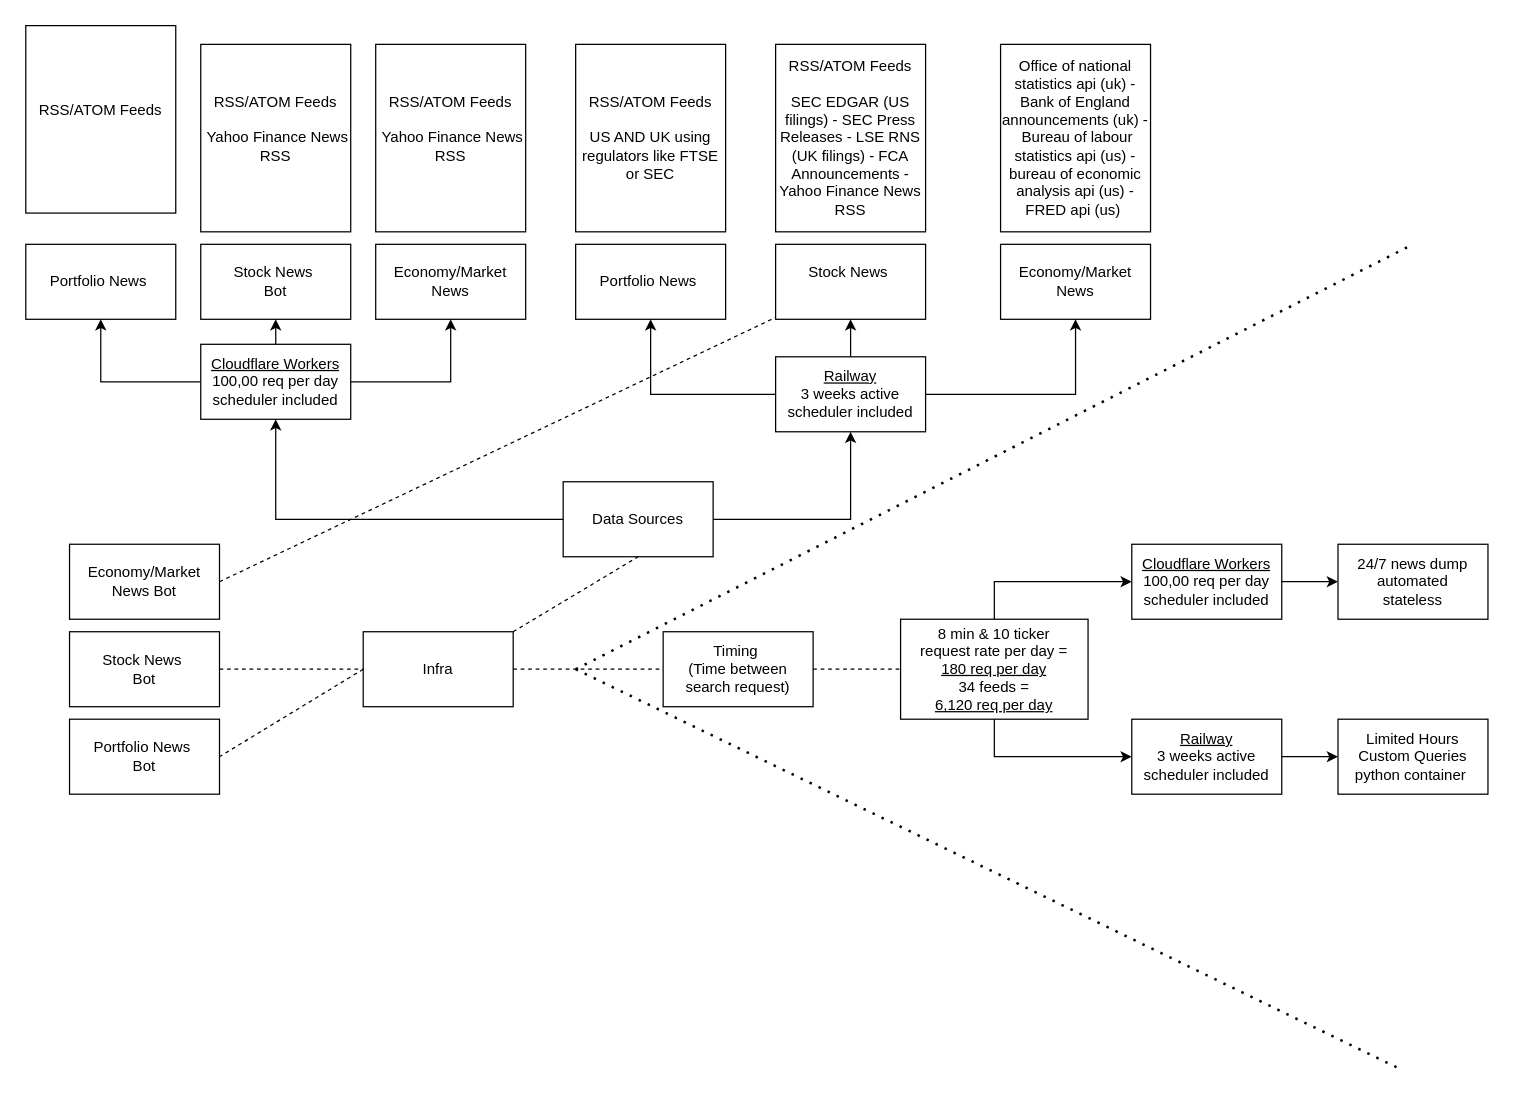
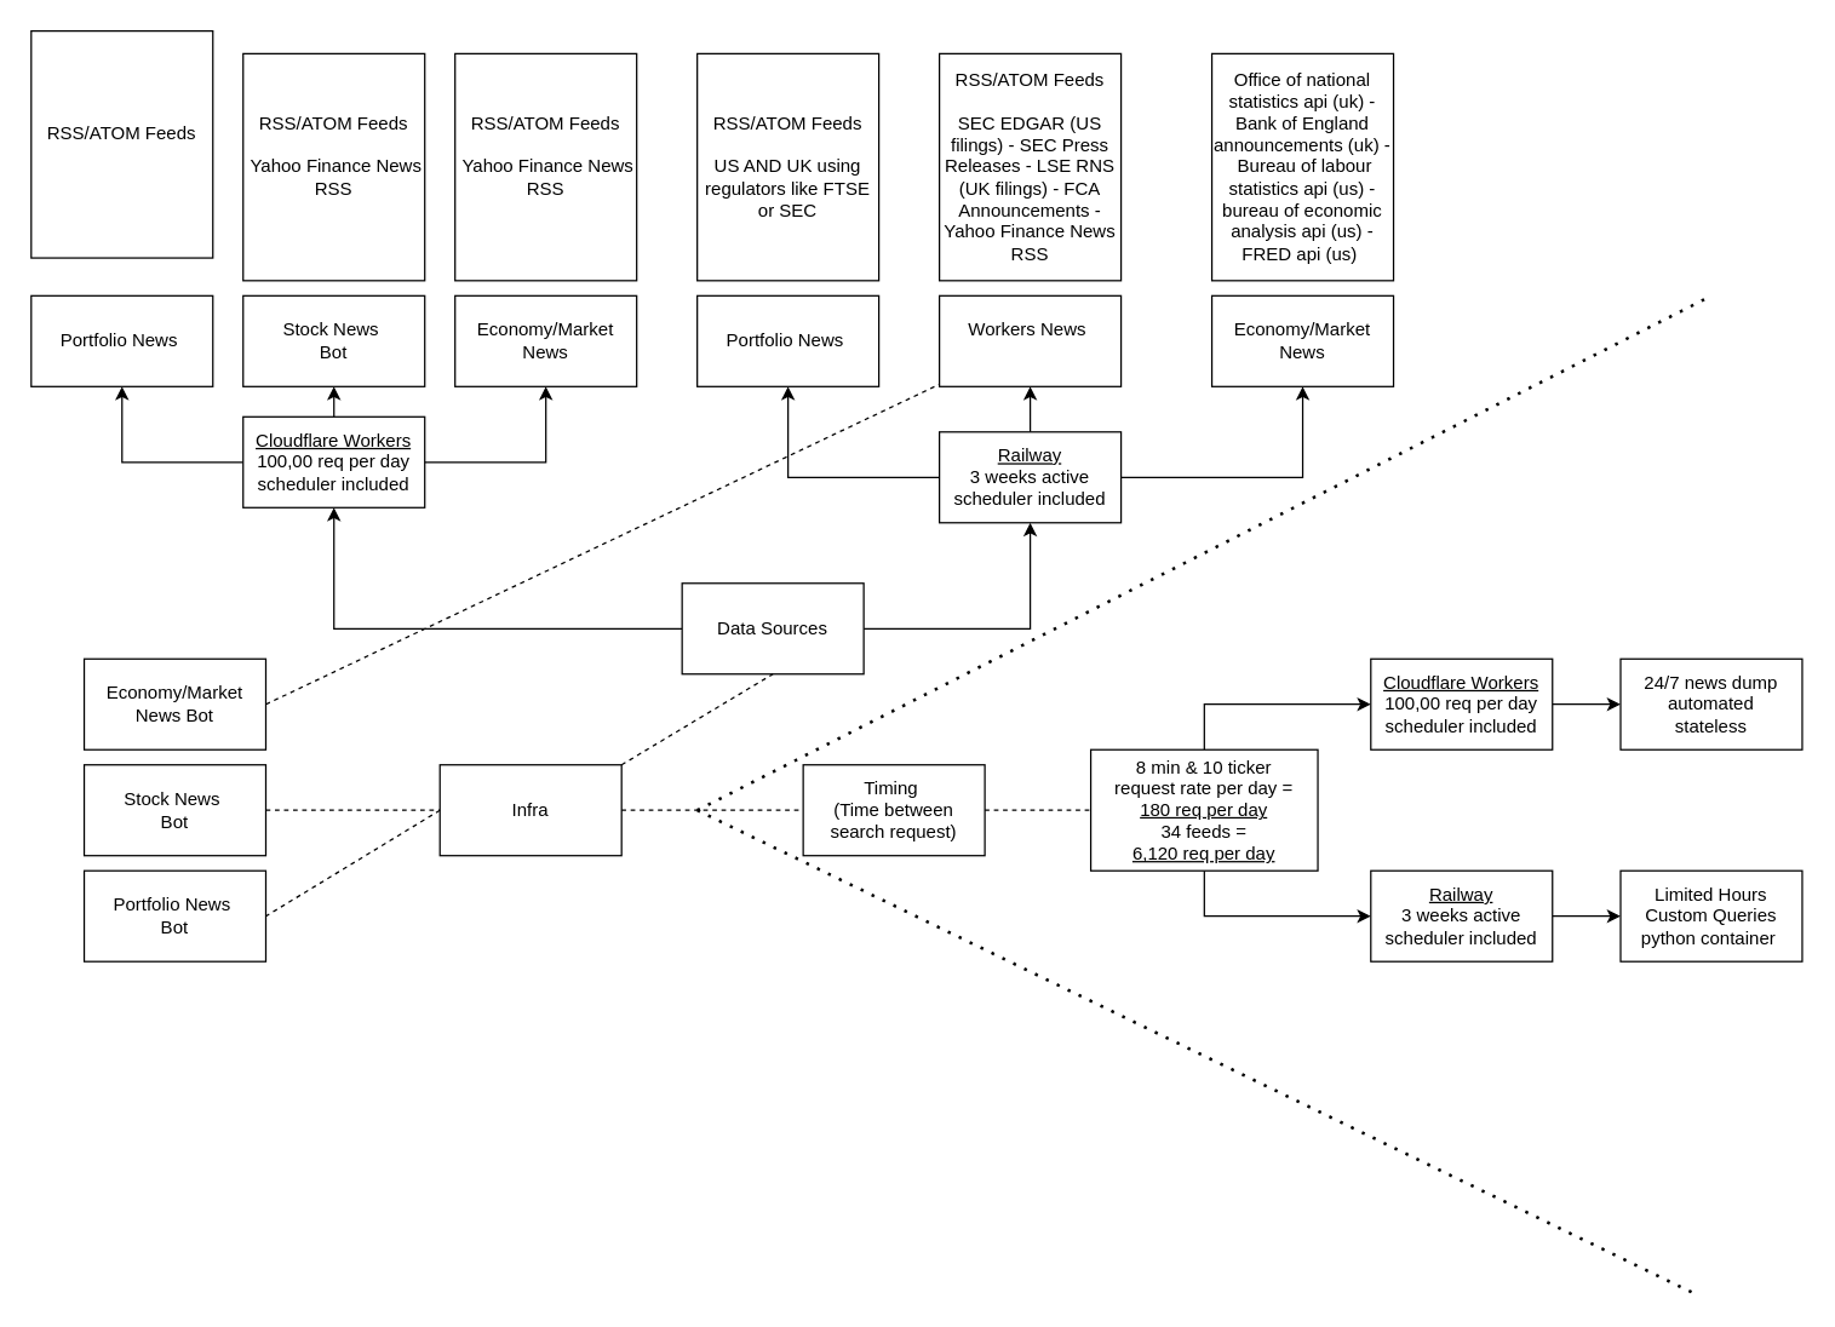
  <mxCell id="0" />
  <mxCell id="1" parent="0" />
  <mxCell id="2" value="Stock News&amp;nbsp;&lt;div&gt;Bot&lt;/div&gt;" style="rounded=0;whiteSpace=wrap;html=1;" parent="1" vertex="1"><mxGeometry x="55" y="505" width="120" height="60" as="geometry" /></mxCell>
  <mxCell id="3" value="" style="endArrow=none;dashed=1;html=1;rounded=0;exitX=1;exitY=0.5;exitDx=0;exitDy=0;" parent="1" source="2" edge="1"><mxGeometry width="50" height="50" relative="1" as="geometry"><mxPoint x="260" y="565" as="sourcePoint" /><mxPoint x="290" y="535" as="targetPoint" /></mxGeometry></mxCell>
  <mxCell id="4" value="Infra" style="rounded=0;whiteSpace=wrap;html=1;" parent="1" vertex="1"><mxGeometry x="290" y="505" width="120" height="60" as="geometry" /></mxCell>
  <mxCell id="5" value="Timing&amp;nbsp;&lt;div&gt;(Time between&lt;/div&gt;&lt;div&gt;search request)&lt;/div&gt;" style="rounded=0;whiteSpace=wrap;html=1;" parent="1" vertex="1"><mxGeometry x="530" y="505" width="120" height="60" as="geometry" /></mxCell>
  <mxCell id="6" value="" style="endArrow=none;dashed=1;html=1;rounded=0;entryX=0;entryY=0.5;entryDx=0;entryDy=0;exitX=1;exitY=0.5;exitDx=0;exitDy=0;" parent="1" source="4" target="5" edge="1"><mxGeometry width="50" height="50" relative="1" as="geometry"><mxPoint x="550" y="745" as="sourcePoint" /><mxPoint x="600" y="695" as="targetPoint" /></mxGeometry></mxCell>
  <mxCell id="7" style="edgeStyle=orthogonalEdgeStyle;rounded=0;orthogonalLoop=1;jettySize=auto;html=1;entryX=0;entryY=0.5;entryDx=0;entryDy=0;exitX=0.5;exitY=0;exitDx=0;exitDy=0;" edge="1" parent="1" source="9" target="12"><mxGeometry relative="1" as="geometry" /></mxCell>
  <mxCell id="8" style="edgeStyle=orthogonalEdgeStyle;rounded=0;orthogonalLoop=1;jettySize=auto;html=1;entryX=0;entryY=0.5;entryDx=0;entryDy=0;exitX=0.5;exitY=1;exitDx=0;exitDy=0;" edge="1" parent="1" source="9" target="14"><mxGeometry relative="1" as="geometry" /></mxCell>
  <mxCell id="9" value="8 min &amp;amp; 10 ticker&lt;div&gt;request rate per day =&lt;div&gt;&lt;u&gt;180 req per day&lt;/u&gt;&lt;br&gt;&lt;div&gt;34 feeds =&lt;/div&gt;&lt;/div&gt;&lt;/div&gt;&lt;div&gt;&lt;u&gt;6,120 req per day&lt;/u&gt;&lt;/div&gt;" style="rounded=0;whiteSpace=wrap;html=1;" vertex="1" parent="1"><mxGeometry x="720" y="495" width="150" height="80" as="geometry" /></mxCell>
  <mxCell id="10" value="" style="endArrow=none;dashed=1;html=1;rounded=0;entryX=0;entryY=0.5;entryDx=0;entryDy=0;exitX=1;exitY=0.5;exitDx=0;exitDy=0;" edge="1" parent="1" source="5" target="9"><mxGeometry width="50" height="50" relative="1" as="geometry"><mxPoint x="580" y="595" as="sourcePoint" /><mxPoint x="700" y="595" as="targetPoint" /></mxGeometry></mxCell>
  <mxCell id="11" style="edgeStyle=orthogonalEdgeStyle;rounded=0;orthogonalLoop=1;jettySize=auto;html=1;exitX=1;exitY=0.5;exitDx=0;exitDy=0;entryX=0;entryY=0.5;entryDx=0;entryDy=0;" edge="1" parent="1" source="12" target="15"><mxGeometry relative="1" as="geometry" /></mxCell>
  <mxCell id="12" value="&lt;u&gt;Cloudflare Workers&lt;/u&gt;&lt;div&gt;100,00 req per day&lt;/div&gt;&lt;div&gt;scheduler included&lt;/div&gt;" style="rounded=0;whiteSpace=wrap;html=1;" vertex="1" parent="1"><mxGeometry x="905" y="435" width="120" height="60" as="geometry" /></mxCell>
  <mxCell id="13" style="edgeStyle=orthogonalEdgeStyle;rounded=0;orthogonalLoop=1;jettySize=auto;html=1;exitX=1;exitY=0.5;exitDx=0;exitDy=0;entryX=0;entryY=0.5;entryDx=0;entryDy=0;" edge="1" parent="1" source="14" target="16"><mxGeometry relative="1" as="geometry" /></mxCell>
  <mxCell id="14" value="&lt;u&gt;Railway&lt;/u&gt;&lt;div&gt;3 weeks active&lt;/div&gt;&lt;div&gt;scheduler included&lt;/div&gt;" style="rounded=0;whiteSpace=wrap;html=1;" vertex="1" parent="1"><mxGeometry x="905" y="575" width="120" height="60" as="geometry" /></mxCell>
  <mxCell id="15" value="24/7 news dump&lt;div&gt;automated&lt;/div&gt;&lt;div&gt;stateless&lt;/div&gt;" style="rounded=0;whiteSpace=wrap;html=1;" vertex="1" parent="1"><mxGeometry x="1070" y="435" width="120" height="60" as="geometry" /></mxCell>
  <mxCell id="16" value="Limited Hours&lt;div&gt;Custom Queries&lt;/div&gt;&lt;div&gt;python container&amp;nbsp;&lt;/div&gt;" style="rounded=0;whiteSpace=wrap;html=1;" vertex="1" parent="1"><mxGeometry x="1070" y="575" width="120" height="60" as="geometry" /></mxCell>
  <mxCell id="17" value="" style="endArrow=none;dashed=1;html=1;dashPattern=1 3;strokeWidth=2;rounded=0;" edge="1" parent="1"><mxGeometry width="50" height="50" relative="1" as="geometry"><mxPoint x="460" y="535" as="sourcePoint" /><mxPoint x="1130" y="195" as="targetPoint" /></mxGeometry></mxCell>
  <mxCell id="18" value="" style="endArrow=none;dashed=1;html=1;dashPattern=1 3;strokeWidth=2;rounded=0;" edge="1" parent="1"><mxGeometry width="50" height="50" relative="1" as="geometry"><mxPoint x="460" y="535" as="sourcePoint" /><mxPoint x="1120" y="855" as="targetPoint" /></mxGeometry></mxCell>
  <mxCell id="19" value="Economy/Market News Bot" style="rounded=0;whiteSpace=wrap;html=1;" vertex="1" parent="1"><mxGeometry x="55" y="435" width="120" height="60" as="geometry" /></mxCell>
  <mxCell id="20" value="Portfolio News&amp;nbsp;&lt;div&gt;Bot&lt;/div&gt;" style="rounded=0;whiteSpace=wrap;html=1;" vertex="1" parent="1"><mxGeometry x="55" y="575" width="120" height="60" as="geometry" /></mxCell>
  <mxCell id="21" value="" style="endArrow=none;dashed=1;html=1;rounded=0;exitX=1;exitY=0.5;exitDx=0;exitDy=0;" edge="1" parent="1" source="19" target="35"><mxGeometry width="50" height="50" relative="1" as="geometry"><mxPoint x="210" y="525" as="sourcePoint" /><mxPoint x="325" y="525" as="targetPoint" /></mxGeometry></mxCell>
  <mxCell id="22" value="" style="endArrow=none;dashed=1;html=1;rounded=0;exitX=0;exitY=0.5;exitDx=0;exitDy=0;entryX=1;entryY=0.5;entryDx=0;entryDy=0;" edge="1" parent="1" source="4" target="20"><mxGeometry width="50" height="50" relative="1" as="geometry"><mxPoint x="250" y="535" as="sourcePoint" /><mxPoint x="370" y="635" as="targetPoint" /></mxGeometry></mxCell>
  <mxCell id="23" style="edgeStyle=orthogonalEdgeStyle;rounded=0;orthogonalLoop=1;jettySize=auto;html=1;entryX=0.5;entryY=1;entryDx=0;entryDy=0;" edge="1" parent="1" source="25" target="30"><mxGeometry relative="1" as="geometry" /></mxCell>
  <mxCell id="24" style="edgeStyle=orthogonalEdgeStyle;rounded=0;orthogonalLoop=1;jettySize=auto;html=1;entryX=0.5;entryY=1;entryDx=0;entryDy=0;exitX=1;exitY=0.5;exitDx=0;exitDy=0;" edge="1" parent="1" source="25" target="34"><mxGeometry relative="1" as="geometry" /></mxCell>
  <mxCell id="25" value="Data Sources" style="rounded=0;whiteSpace=wrap;html=1;" vertex="1" parent="1"><mxGeometry x="450" y="385" width="120" height="60" as="geometry" /></mxCell>
  <mxCell id="26" value="" style="endArrow=none;dashed=1;html=1;rounded=0;entryX=0.5;entryY=1;entryDx=0;entryDy=0;exitX=1;exitY=0;exitDx=0;exitDy=0;" edge="1" parent="1" source="4" target="25"><mxGeometry width="50" height="50" relative="1" as="geometry"><mxPoint x="440" y="535" as="sourcePoint" /><mxPoint x="560" y="535" as="targetPoint" /></mxGeometry></mxCell>
  <mxCell id="27" style="edgeStyle=orthogonalEdgeStyle;rounded=0;orthogonalLoop=1;jettySize=auto;html=1;entryX=0.5;entryY=1;entryDx=0;entryDy=0;exitX=1;exitY=0.5;exitDx=0;exitDy=0;" edge="1" parent="1" source="30" target="38"><mxGeometry relative="1" as="geometry" /></mxCell>
  <mxCell id="28" style="edgeStyle=orthogonalEdgeStyle;rounded=0;orthogonalLoop=1;jettySize=auto;html=1;entryX=0.5;entryY=1;entryDx=0;entryDy=0;" edge="1" parent="1" source="30" target="40"><mxGeometry relative="1" as="geometry" /></mxCell>
  <mxCell id="29" style="edgeStyle=orthogonalEdgeStyle;rounded=0;orthogonalLoop=1;jettySize=auto;html=1;exitX=0.5;exitY=0;exitDx=0;exitDy=0;entryX=0.5;entryY=1;entryDx=0;entryDy=0;" edge="1" parent="1" source="30" target="39"><mxGeometry relative="1" as="geometry" /></mxCell>
  <mxCell id="30" value="&lt;u&gt;Cloudflare Workers&lt;/u&gt;&lt;div&gt;100,00 req per day&lt;/div&gt;&lt;div&gt;scheduler included&lt;/div&gt;" style="rounded=0;whiteSpace=wrap;html=1;" vertex="1" parent="1"><mxGeometry x="160" y="275" width="120" height="60" as="geometry" /></mxCell>
  <mxCell id="31" style="edgeStyle=orthogonalEdgeStyle;rounded=0;orthogonalLoop=1;jettySize=auto;html=1;entryX=0.5;entryY=1;entryDx=0;entryDy=0;" edge="1" parent="1" source="34" target="37"><mxGeometry relative="1" as="geometry" /></mxCell>
  <mxCell id="32" style="edgeStyle=orthogonalEdgeStyle;rounded=0;orthogonalLoop=1;jettySize=auto;html=1;entryX=0.5;entryY=1;entryDx=0;entryDy=0;" edge="1" parent="1" source="34" target="35"><mxGeometry relative="1" as="geometry" /></mxCell>
  <mxCell id="33" style="edgeStyle=orthogonalEdgeStyle;rounded=0;orthogonalLoop=1;jettySize=auto;html=1;entryX=0.5;entryY=1;entryDx=0;entryDy=0;" edge="1" parent="1" source="34" target="36"><mxGeometry relative="1" as="geometry" /></mxCell>
  <mxCell id="34" value="&lt;u&gt;Railway&lt;/u&gt;&lt;div&gt;3 weeks active&lt;/div&gt;&lt;div&gt;scheduler included&lt;/div&gt;" style="rounded=0;whiteSpace=wrap;html=1;" vertex="1" parent="1"><mxGeometry x="620" y="285" width="120" height="60" as="geometry" /></mxCell>
- <mxCell id="35" value="Stock News&amp;nbsp;&lt;div&gt;&lt;br&gt;&lt;/div&gt;" style="rounded=0;whiteSpace=wrap;html=1;" vertex="1" parent="1"><mxGeometry x="620" y="195" width="120" height="60" as="geometry" /></mxCell>
+ <mxCell id="35" value="Workers News&amp;nbsp;&lt;div&gt;&lt;br&gt;&lt;/div&gt;" style="rounded=0;whiteSpace=wrap;html=1;" vertex="1" parent="1"><mxGeometry x="620" y="195" width="120" height="60" as="geometry" /></mxCell>
  <mxCell id="36" value="Economy/Market News" style="rounded=0;whiteSpace=wrap;html=1;" vertex="1" parent="1"><mxGeometry x="800" y="195" width="120" height="60" as="geometry" /></mxCell>
  <mxCell id="37" value="Portfolio News&amp;nbsp;" style="rounded=0;whiteSpace=wrap;html=1;" vertex="1" parent="1"><mxGeometry x="460" y="195" width="120" height="60" as="geometry" /></mxCell>
  <mxCell id="38" value="Economy/Market News" style="rounded=0;whiteSpace=wrap;html=1;" vertex="1" parent="1"><mxGeometry x="300" y="195" width="120" height="60" as="geometry" /></mxCell>
  <mxCell id="39" value="Stock News&amp;nbsp;&lt;div&gt;Bot&lt;/div&gt;" style="rounded=0;whiteSpace=wrap;html=1;" vertex="1" parent="1"><mxGeometry x="160" y="195" width="120" height="60" as="geometry" /></mxCell>
  <mxCell id="40" value="Portfolio News&amp;nbsp;" style="rounded=0;whiteSpace=wrap;html=1;" vertex="1" parent="1"><mxGeometry x="20" y="195" width="120" height="60" as="geometry" /></mxCell>
  <mxCell id="41" value="&lt;div&gt;RSS/ATOM Feeds&lt;/div&gt;&lt;div&gt;&lt;br&gt;&lt;/div&gt;&lt;div&gt;US AND UK using regulators like FTSE or SEC&lt;/div&gt;" style="rounded=0;whiteSpace=wrap;html=1;" vertex="1" parent="1"><mxGeometry x="460" y="35" width="120" height="150" as="geometry" /></mxCell>
  <mxCell id="42" value="&lt;div&gt;RSS/ATOM Feeds&lt;/div&gt;&lt;div&gt;&lt;br&gt;&lt;/div&gt;SEC EDGAR (US filings) - SEC Press Releases - LSE RNS (UK filings) - FCA Announcements - Yahoo Finance News RSS" style="rounded=0;whiteSpace=wrap;html=1;" vertex="1" parent="1"><mxGeometry x="620" y="35" width="120" height="150" as="geometry" /></mxCell>
  <mxCell id="43" value="&lt;div&gt;Office of national statistics api (uk) - Bank of England announcements (uk) - &amp;nbsp;Bureau of labour statistics api (us) - bureau of economic analysis api (us) - FRED api (us)&amp;nbsp;&lt;/div&gt;" style="rounded=0;whiteSpace=wrap;html=1;" vertex="1" parent="1"><mxGeometry x="800" y="35" width="120" height="150" as="geometry" /></mxCell>
  <mxCell id="44" value="&lt;div&gt;RSS/ATOM Feeds&lt;/div&gt;&lt;div&gt;&lt;br&gt;&lt;/div&gt;&lt;div&gt;&amp;nbsp;Yahoo Finance News RSS&lt;br&gt;&lt;/div&gt;&lt;div&gt;&lt;br&gt;&lt;/div&gt;" style="rounded=0;whiteSpace=wrap;html=1;" vertex="1" parent="1"><mxGeometry x="160" y="35" width="120" height="150" as="geometry" /></mxCell>
  <mxCell id="45" value="&lt;div&gt;RSS/ATOM Feeds&lt;/div&gt;&lt;div&gt;&lt;br&gt;&lt;/div&gt;" style="rounded=0;whiteSpace=wrap;html=1;" vertex="1" parent="1"><mxGeometry x="20" y="20" width="120" height="150" as="geometry" /></mxCell>
  <mxCell id="46" value="&lt;div&gt;RSS/ATOM Feeds&lt;/div&gt;&lt;div&gt;&lt;br&gt;&lt;/div&gt;&lt;div&gt;&amp;nbsp;Yahoo Finance News RSS&lt;br&gt;&lt;/div&gt;&lt;div&gt;&lt;br&gt;&lt;/div&gt;" style="rounded=0;whiteSpace=wrap;html=1;" vertex="1" parent="1"><mxGeometry x="300" y="35" width="120" height="150" as="geometry" /></mxCell>
